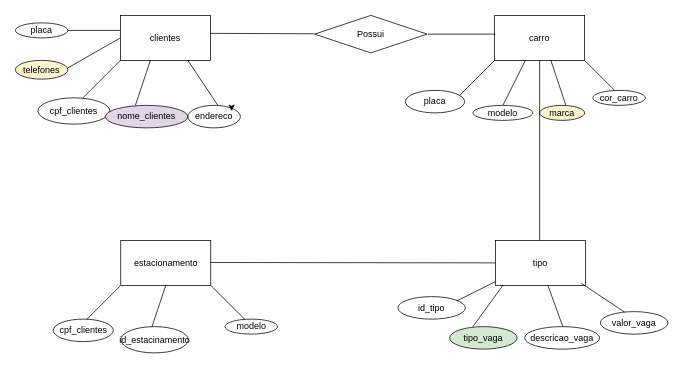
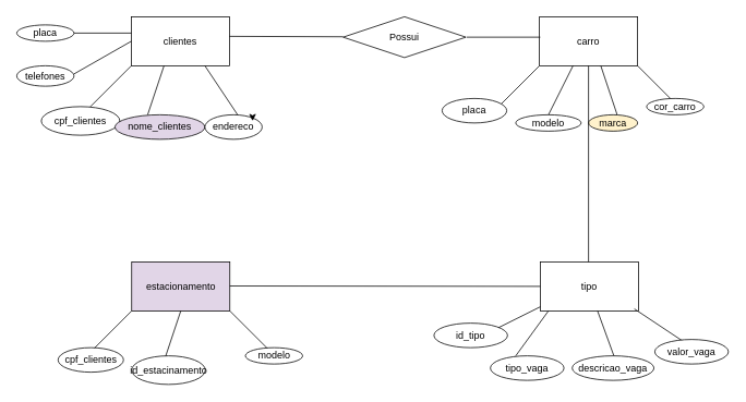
  <mxCell id="0" />
  <mxCell id="1" parent="0" />
  <mxCell id="2" value="Possui" style="rhombus;whiteSpace=wrap;html=1;" vertex="1" parent="1"><mxGeometry x="419" y="20" width="150" height="50" as="geometry" /></mxCell>
  <mxCell id="3" value="clientes" style="rounded=0;whiteSpace=wrap;html=1;" vertex="1" parent="1"><mxGeometry x="160" y="20" width="120" height="60" as="geometry" /></mxCell>
  <mxCell id="4" value="" style="endArrow=none;html=1;rounded=0;" edge="1" parent="1"><mxGeometry width="50" height="50" relative="1" as="geometry"><mxPoint x="110" y="130" as="sourcePoint" /><mxPoint x="160" y="80" as="targetPoint" /><Array as="points"><mxPoint x="110" y="130" /></Array></mxGeometry></mxCell>
  <mxCell id="5" value="cpf_clientes" style="ellipse;whiteSpace=wrap;html=1;" vertex="1" parent="1"><mxGeometry x="50" y="130" width="96" height="35" as="geometry" /></mxCell>
  <mxCell id="6" value="" style="endArrow=none;html=1;rounded=0;" edge="1" parent="1"><mxGeometry width="50" height="50" relative="1" as="geometry"><mxPoint x="180" y="140" as="sourcePoint" /><mxPoint x="200" y="80" as="targetPoint" /></mxGeometry></mxCell>
  <mxCell id="7" value="nome_clientes" style="ellipse;whiteSpace=wrap;html=1;fillColor=#e1d5e7;" vertex="1" parent="1"><mxGeometry x="140" y="140" width="110" height="30" as="geometry" /></mxCell>
  <mxCell id="8" value="" style="endArrow=none;html=1;rounded=0;" edge="1" parent="1"><mxGeometry width="50" height="50" relative="1" as="geometry"><mxPoint x="290" y="140" as="sourcePoint" /><mxPoint x="250" y="80" as="targetPoint" /></mxGeometry></mxCell>
  <mxCell id="9" value="endereco" style="ellipse;whiteSpace=wrap;html=1;" vertex="1" parent="1"><mxGeometry x="250" y="140" width="70" height="30" as="geometry" /></mxCell>
  <mxCell id="10" style="edgeStyle=orthogonalEdgeStyle;rounded=0;orthogonalLoop=1;jettySize=auto;html=1;exitX=1;exitY=0;exitDx=0;exitDy=0;entryX=0.833;entryY=0.25;entryDx=0;entryDy=0;entryPerimeter=0;" edge="1" parent="1" source="9" target="9"><mxGeometry relative="1" as="geometry" /></mxCell>
  <mxCell id="11" value="" style="endArrow=none;html=1;rounded=0;" edge="1" parent="1"><mxGeometry width="50" height="50" relative="1" as="geometry"><mxPoint x="90" y="40" as="sourcePoint" /><mxPoint x="160" y="40" as="targetPoint" /></mxGeometry></mxCell>
  <mxCell id="12" value="placa" style="ellipse;whiteSpace=wrap;html=1;" vertex="1" parent="1"><mxGeometry x="20" y="30" width="70" height="20" as="geometry" /></mxCell>
  <mxCell id="13" value="" style="endArrow=none;html=1;rounded=0;" edge="1" parent="1"><mxGeometry width="50" height="50" relative="1" as="geometry"><mxPoint x="90" y="90" as="sourcePoint" /><mxPoint x="160" y="50" as="targetPoint" /></mxGeometry></mxCell>
- <mxCell id="14" value="telefones" style="ellipse;whiteSpace=wrap;html=1;fillColor=#fff2cc;" vertex="1" parent="1"><mxGeometry x="20" y="80" width="70" height="25" as="geometry" /></mxCell>
+ <mxCell id="14" value="telefones" style="ellipse;whiteSpace=wrap;html=1;" vertex="1" parent="1"><mxGeometry x="20" y="80" width="70" height="25" as="geometry" /></mxCell>
  <mxCell id="15" value="" style="endArrow=none;html=1;rounded=0;exitX=1;exitY=0.4;exitDx=0;exitDy=0;exitPerimeter=0;" edge="1" parent="1" source="3"><mxGeometry width="50" height="50" relative="1" as="geometry"><mxPoint x="339" y="44.5" as="sourcePoint" /><mxPoint x="419" y="44.5" as="targetPoint" /></mxGeometry></mxCell>
  <mxCell id="16" value="tipo" style="rounded=0;whiteSpace=wrap;html=1;" vertex="1" parent="1"><mxGeometry x="660" y="320" width="120" height="60" as="geometry" /></mxCell>
  <mxCell id="17" value="" style="endArrow=none;html=1;rounded=0;" edge="1" parent="1"><mxGeometry width="50" height="50" relative="1" as="geometry"><mxPoint x="600" y="405" as="sourcePoint" /><mxPoint x="660" y="375" as="targetPoint" /></mxGeometry></mxCell>
  <mxCell id="18" value="id_tipo" style="ellipse;whiteSpace=wrap;html=1;" vertex="1" parent="1"><mxGeometry x="530" y="395" width="90" height="30" as="geometry" /></mxCell>
  <mxCell id="19" value="" style="endArrow=none;html=1;rounded=0;" edge="1" parent="1"><mxGeometry width="50" height="50" relative="1" as="geometry"><mxPoint x="630" y="435" as="sourcePoint" /><mxPoint x="670" y="380" as="targetPoint" /></mxGeometry></mxCell>
- <mxCell id="20" value="tipo_vaga" style="ellipse;whiteSpace=wrap;html=1;fillColor=#d5e8d4;" vertex="1" parent="1"><mxGeometry x="599" y="435" width="90" height="30" as="geometry" /></mxCell>
+ <mxCell id="20" value="tipo_vaga" style="ellipse;whiteSpace=wrap;html=1;" vertex="1" parent="1"><mxGeometry x="599" y="435" width="90" height="30" as="geometry" /></mxCell>
  <mxCell id="21" value="" style="endArrow=none;html=1;rounded=0;" edge="1" parent="1"><mxGeometry width="50" height="50" relative="1" as="geometry"><mxPoint x="750" y="435" as="sourcePoint" /><mxPoint x="730" y="380" as="targetPoint" /></mxGeometry></mxCell>
  <mxCell id="22" value="descricao_vaga" style="ellipse;whiteSpace=wrap;html=1;" vertex="1" parent="1"><mxGeometry x="699" y="435" width="100" height="30" as="geometry" /></mxCell>
  <mxCell id="23" value="" style="endArrow=none;html=1;rounded=0;" edge="1" parent="1"><mxGeometry width="50" height="50" relative="1" as="geometry"><mxPoint x="835" y="417.5" as="sourcePoint" /><mxPoint x="775" y="377.5" as="targetPoint" /></mxGeometry></mxCell>
  <mxCell id="24" value="valor_vaga" style="ellipse;whiteSpace=wrap;html=1;" vertex="1" parent="1"><mxGeometry x="800" y="415" width="90" height="30" as="geometry" /></mxCell>
  <mxCell id="25" value="carro" style="rounded=0;whiteSpace=wrap;html=1;" vertex="1" parent="1"><mxGeometry x="659" y="20" width="120" height="60" as="geometry" /></mxCell>
  <mxCell id="26" value="" style="endArrow=none;html=1;rounded=0;" edge="1" parent="1"><mxGeometry width="50" height="50" relative="1" as="geometry"><mxPoint x="609" y="130" as="sourcePoint" /><mxPoint x="659" y="80" as="targetPoint" /></mxGeometry></mxCell>
  <mxCell id="27" value="placa" style="ellipse;whiteSpace=wrap;html=1;" vertex="1" parent="1"><mxGeometry x="540" y="120" width="79" height="30" as="geometry" /></mxCell>
  <mxCell id="28" value="" style="endArrow=none;html=1;rounded=0;" edge="1" parent="1"><mxGeometry width="50" height="50" relative="1" as="geometry"><mxPoint x="670" y="140" as="sourcePoint" /><mxPoint x="700" y="80" as="targetPoint" /></mxGeometry></mxCell>
  <mxCell id="29" value="modelo" style="ellipse;whiteSpace=wrap;html=1;" vertex="1" parent="1"><mxGeometry x="630" y="140" width="80" height="20" as="geometry" /></mxCell>
  <mxCell id="30" value="" style="endArrow=none;html=1;rounded=0;" edge="1" parent="1"><mxGeometry width="50" height="50" relative="1" as="geometry"><mxPoint x="754" y="140" as="sourcePoint" /><mxPoint x="734" y="80" as="targetPoint" /></mxGeometry></mxCell>
  <mxCell id="31" value="marca" style="ellipse;whiteSpace=wrap;html=1;fillColor=#fff2cc;" vertex="1" parent="1"><mxGeometry x="719" y="140" width="60" height="20" as="geometry" /></mxCell>
  <mxCell id="32" value="" style="endArrow=none;html=1;rounded=0;" edge="1" parent="1"><mxGeometry width="50" height="50" relative="1" as="geometry"><mxPoint x="819" y="120" as="sourcePoint" /><mxPoint x="779" y="80" as="targetPoint" /></mxGeometry></mxCell>
  <mxCell id="33" value="cor_carro" style="ellipse;whiteSpace=wrap;html=1;" vertex="1" parent="1"><mxGeometry x="790" y="120" width="70" height="20" as="geometry" /></mxCell>
  <mxCell id="34" value="" style="endArrow=none;html=1;rounded=0;" edge="1" parent="1"><mxGeometry width="50" height="50" relative="1" as="geometry"><mxPoint x="570" y="45" as="sourcePoint" /><mxPoint x="660" y="45" as="targetPoint" /></mxGeometry></mxCell>
  <mxCell id="35" value="" style="endArrow=none;html=1;rounded=0;" edge="1" parent="1"><mxGeometry width="50" height="50" relative="1" as="geometry"><mxPoint x="719" y="320" as="sourcePoint" /><mxPoint x="719" y="80" as="targetPoint" /></mxGeometry></mxCell>
- <mxCell id="36" value="estacionamento" style="rounded=0;whiteSpace=wrap;html=1;" vertex="1" parent="1"><mxGeometry x="160.5" y="320" width="120" height="60" as="geometry" /></mxCell>
+ <mxCell id="36" value="estacionamento" style="rounded=0;whiteSpace=wrap;html=1;fillColor=#e1d5e7;" vertex="1" parent="1"><mxGeometry x="160.5" y="320" width="120" height="60" as="geometry" /></mxCell>
  <mxCell id="37" value="" style="endArrow=none;html=1;rounded=0;" edge="1" parent="1"><mxGeometry width="50" height="50" relative="1" as="geometry"><mxPoint x="110.5" y="430" as="sourcePoint" /><mxPoint x="160.5" y="380" as="targetPoint" /></mxGeometry></mxCell>
  <mxCell id="38" value="cpf_clientes" style="ellipse;whiteSpace=wrap;html=1;" vertex="1" parent="1"><mxGeometry x="70.5" y="425" width="80" height="30" as="geometry" /></mxCell>
  <mxCell id="39" value="" style="endArrow=none;html=1;rounded=0;" edge="1" parent="1"><mxGeometry width="50" height="50" relative="1" as="geometry"><mxPoint x="200.5" y="440" as="sourcePoint" /><mxPoint x="220.5" y="380" as="targetPoint" /></mxGeometry></mxCell>
  <mxCell id="40" value="id_estacinamento" style="ellipse;whiteSpace=wrap;html=1;" vertex="1" parent="1"><mxGeometry x="160.5" y="435" width="90" height="35" as="geometry" /></mxCell>
  <mxCell id="41" value="" style="endArrow=none;html=1;rounded=0;" edge="1" parent="1"><mxGeometry width="50" height="50" relative="1" as="geometry"><mxPoint x="330.5" y="430" as="sourcePoint" /><mxPoint x="280.5" y="380" as="targetPoint" /></mxGeometry></mxCell>
  <mxCell id="42" value="modelo" style="ellipse;whiteSpace=wrap;html=1;" vertex="1" parent="1"><mxGeometry x="299.5" y="425" width="70" height="20" as="geometry" /></mxCell>
  <mxCell id="43" value="" style="endArrow=none;html=1;rounded=0;exitX=0;exitY=0.5;exitDx=0;exitDy=0;" edge="1" parent="1" source="16"><mxGeometry width="50" height="50" relative="1" as="geometry"><mxPoint x="430.5" y="349.5" as="sourcePoint" /><mxPoint x="280.5" y="349.5" as="targetPoint" /></mxGeometry></mxCell>
